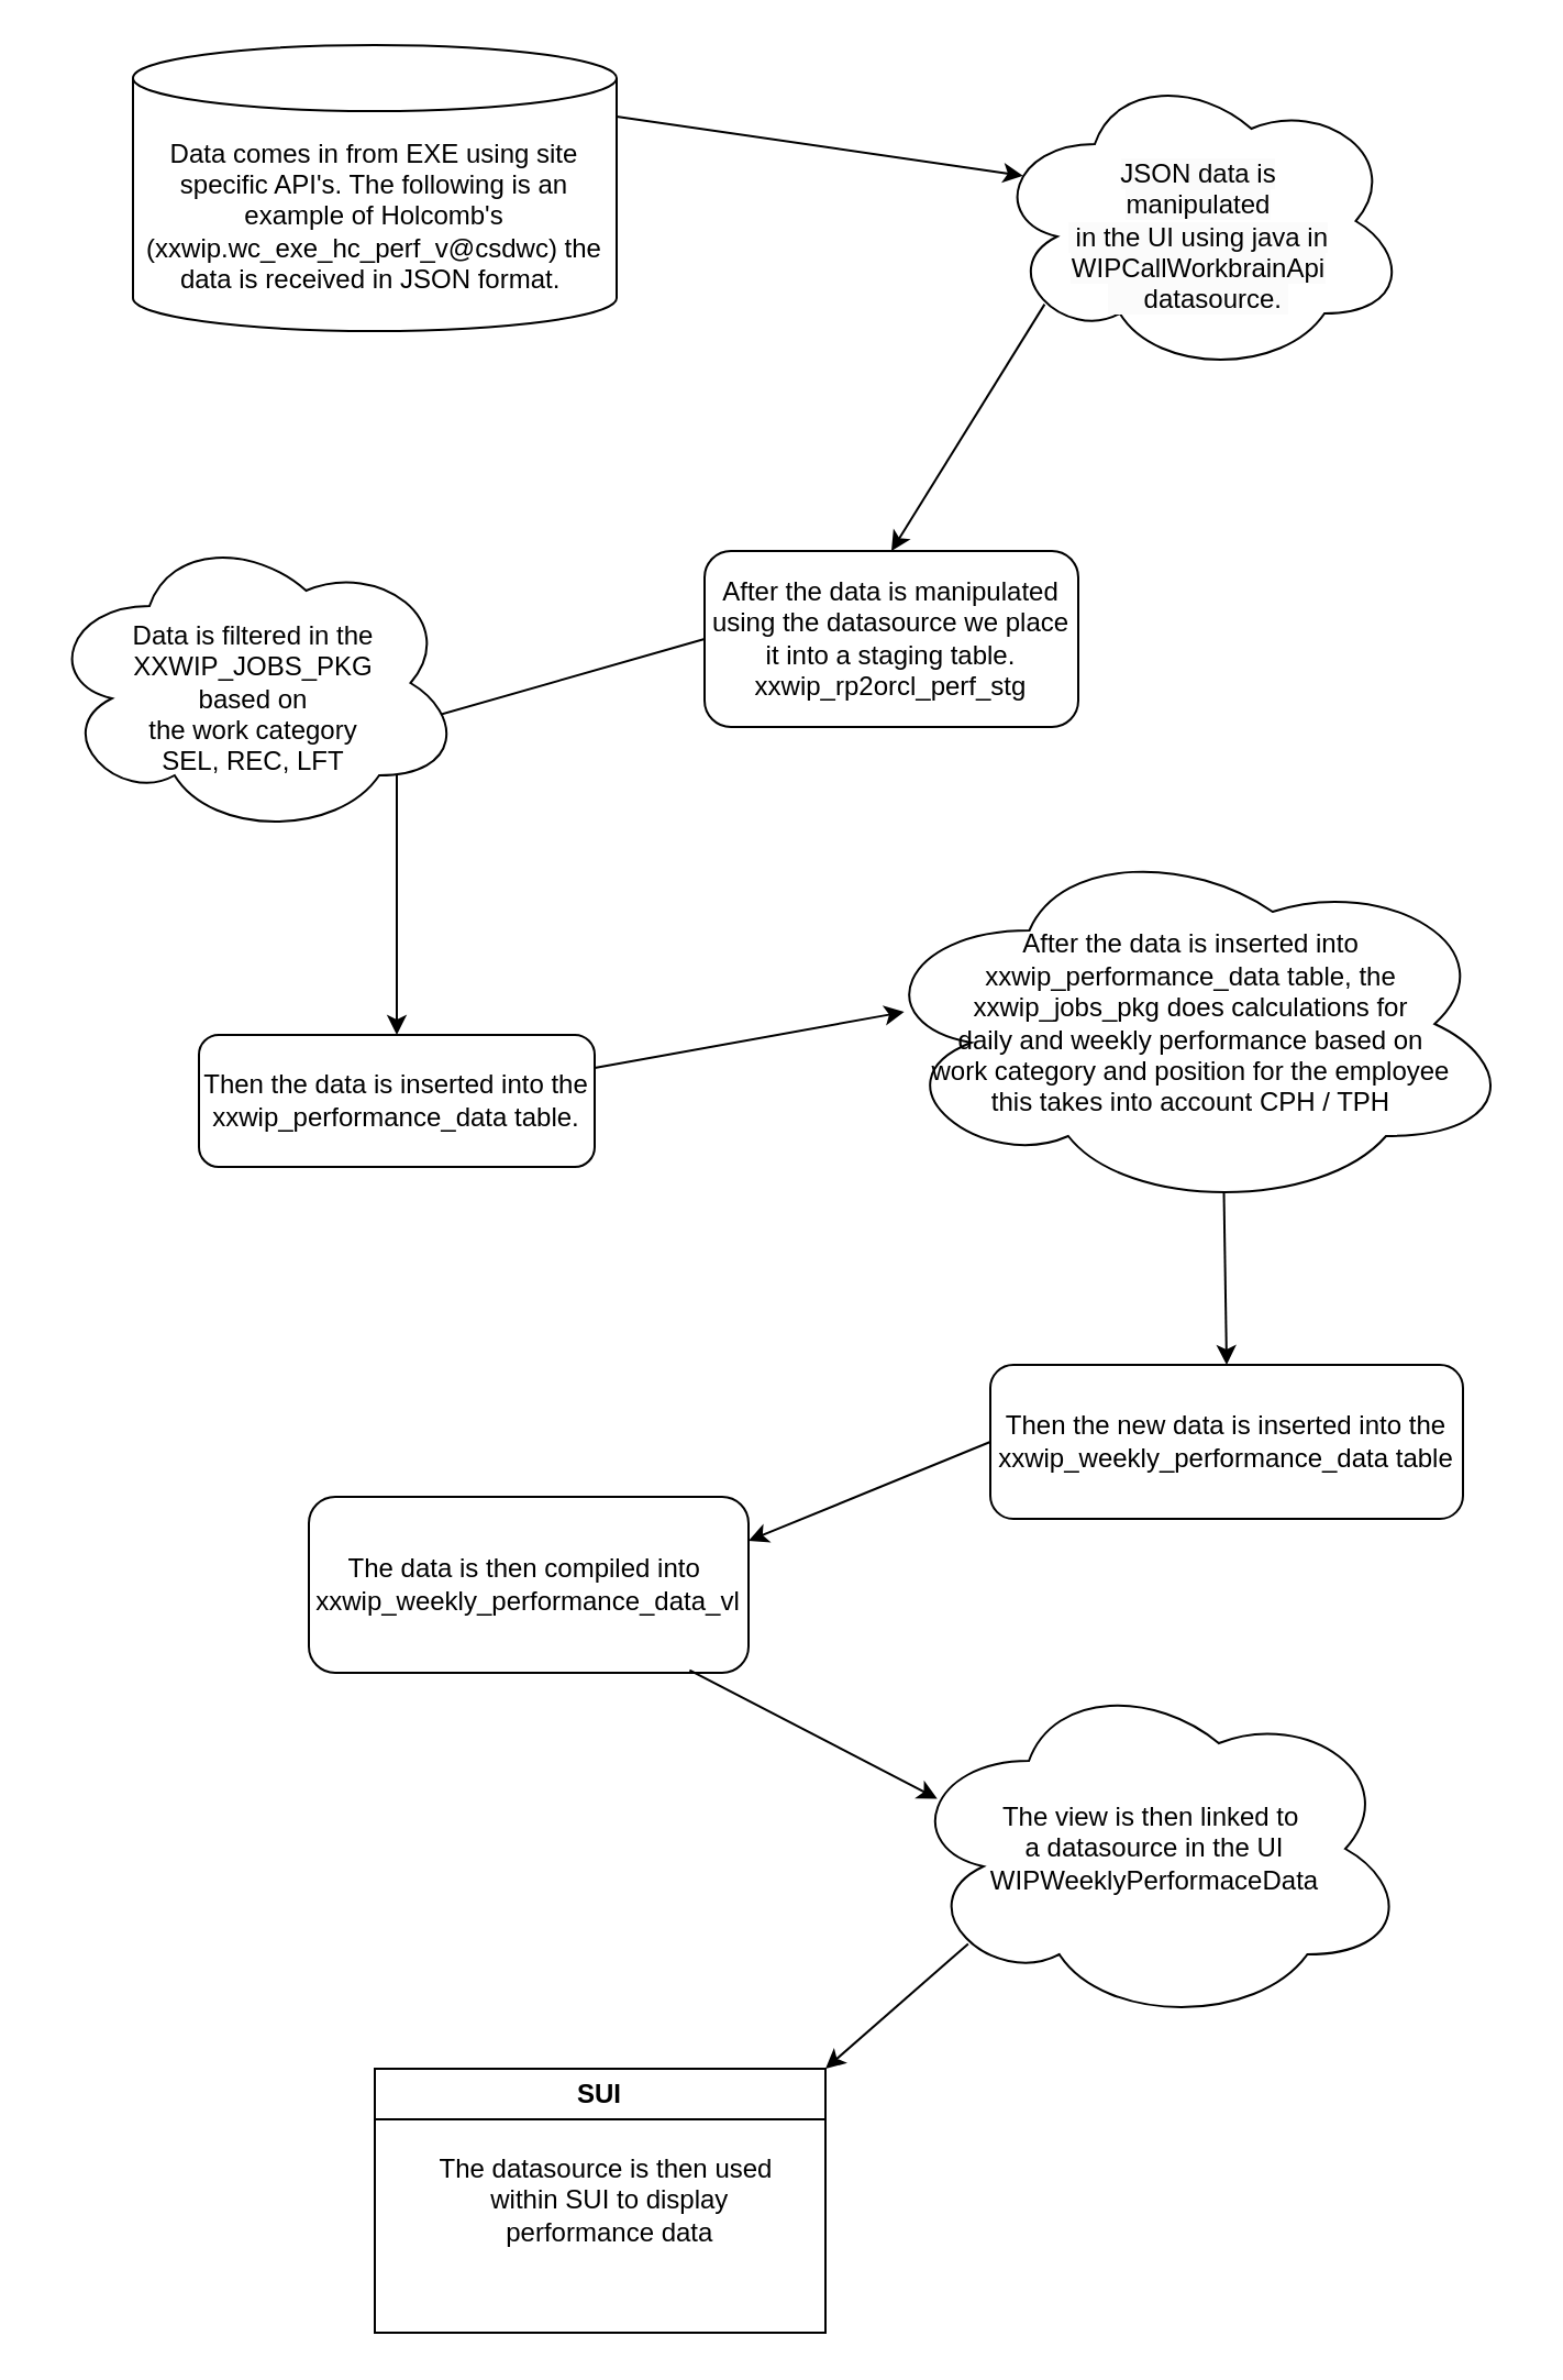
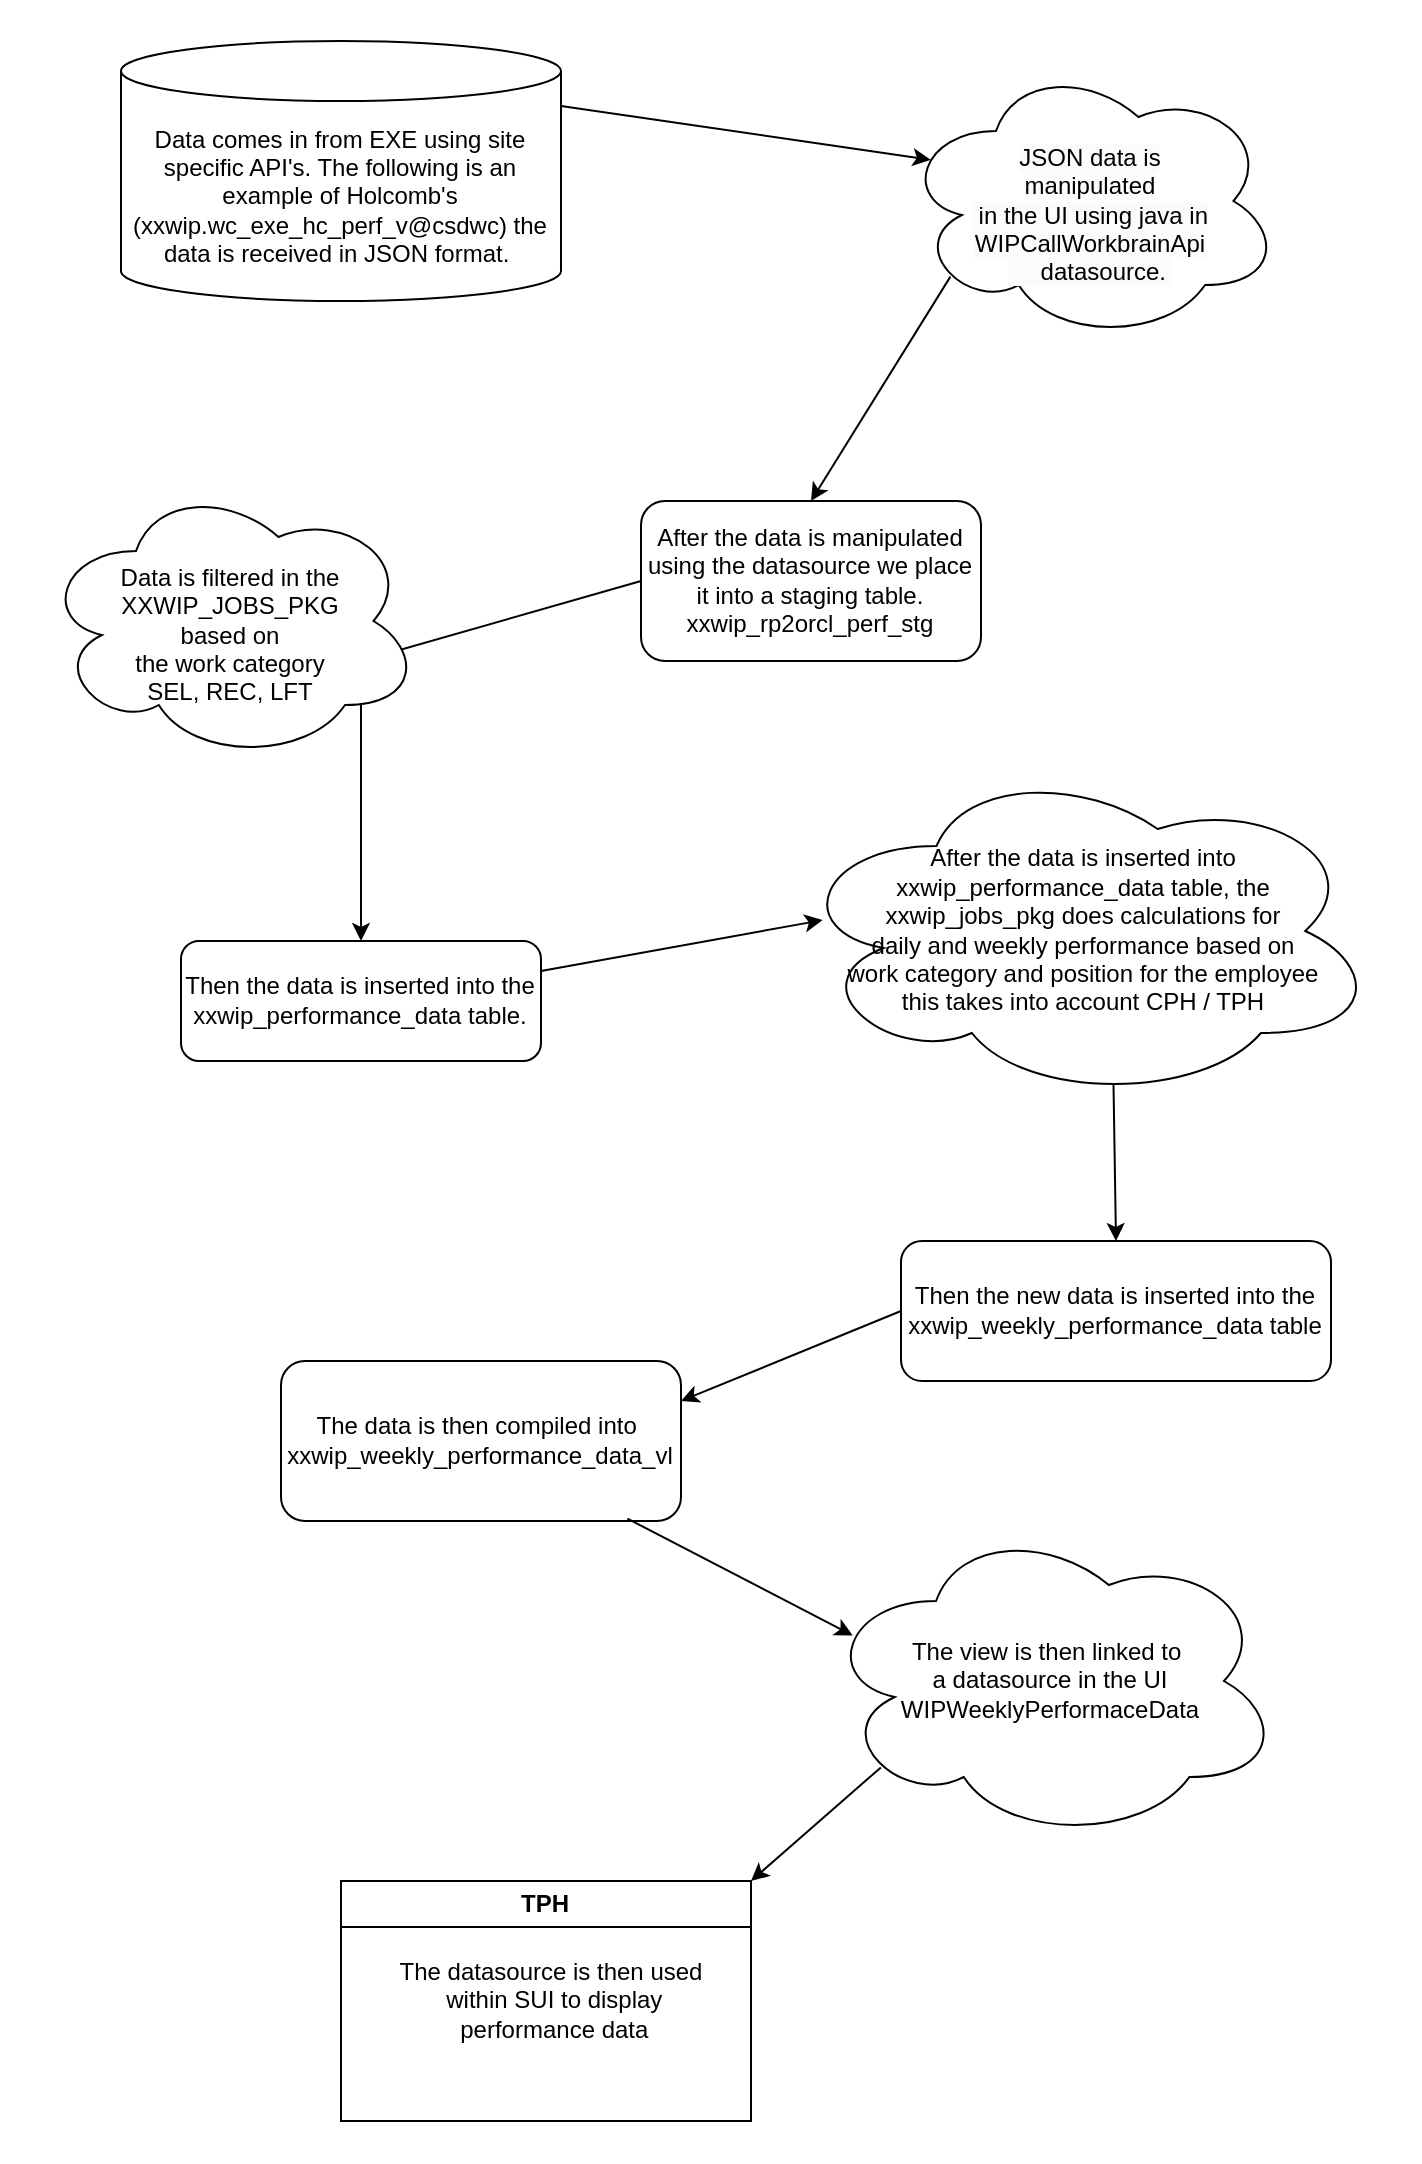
  <mxCell id="0" />
  <mxCell id="1" parent="0" />
  <mxCell id="2" value="After the data is manipulated using the datasource we place it into a staging table.&lt;br&gt;xxwip_rp2orcl_perf_stg" style="rounded=1;whiteSpace=wrap;html=1;" vertex="1" parent="1"><mxGeometry x="320" y="250" width="170" height="80" as="geometry" /></mxCell>
  <mxCell id="3" value="&lt;span style=&quot;color: rgb(0, 0, 0); font-family: Helvetica; font-size: 12px; font-style: normal; font-variant-ligatures: normal; font-variant-caps: normal; font-weight: 400; letter-spacing: normal; orphans: 2; text-align: center; text-indent: 0px; text-transform: none; widows: 2; word-spacing: 0px; -webkit-text-stroke-width: 0px; background-color: rgb(251, 251, 251); text-decoration-thickness: initial; text-decoration-style: initial; text-decoration-color: initial; float: none; display: inline !important;&quot;&gt;&lt;br&gt;JSON data is&lt;br&gt;manipulated&lt;br&gt;&amp;nbsp;in the UI using java in&lt;br&gt;WIPCallWorkbrainApi &lt;br&gt;&amp;nbsp; &amp;nbsp; &amp;nbsp;datasource.&amp;nbsp;&lt;/span&gt;" style="ellipse;shape=cloud;whiteSpace=wrap;html=1;" vertex="1" parent="1"><mxGeometry x="450" y="30" width="190" height="140" as="geometry" /></mxCell>
  <mxCell id="4" value="" style="endArrow=classic;html=1;rounded=0;exitX=0.13;exitY=0.77;exitDx=0;exitDy=0;exitPerimeter=0;entryX=0.5;entryY=0;entryDx=0;entryDy=0;" edge="1" parent="1" source="3" target="2"><mxGeometry width="50" height="50" relative="1" as="geometry"><mxPoint x="370" y="300" as="sourcePoint" /><mxPoint x="150" y="140" as="targetPoint" /></mxGeometry></mxCell>
  <mxCell id="5" value="Then the data is inserted into the xxwip_performance_data table." style="rounded=1;whiteSpace=wrap;html=1;" vertex="1" parent="1"><mxGeometry x="90" y="470" width="180" height="60" as="geometry" /></mxCell>
  <mxCell id="6" value="" style="endArrow=classic;html=1;rounded=0;exitX=0;exitY=0.5;exitDx=0;exitDy=0;entryX=0.5;entryY=0;entryDx=0;entryDy=0;" edge="1" parent="1" source="2" target="5"><mxGeometry width="50" height="50" relative="1" as="geometry"><mxPoint x="370" y="300" as="sourcePoint" /><mxPoint x="420" y="250" as="targetPoint" /><Array as="points"><mxPoint x="180" y="330" /></Array></mxGeometry></mxCell>
  <mxCell id="7" value="&lt;br&gt;Data is filtered in the&lt;br&gt;XXWIP_JOBS_PKG &lt;br&gt;based on &lt;br&gt;the work category&lt;br&gt;SEL, REC, LFT" style="ellipse;shape=cloud;whiteSpace=wrap;html=1;" vertex="1" parent="1"><mxGeometry x="20" y="240" width="190" height="140" as="geometry" /></mxCell>
  <mxCell id="8" value="After the data is inserted into &lt;br&gt;xxwip_performance_data table, the &lt;br&gt;xxwip_jobs_pkg does calculations for&lt;br&gt;daily and weekly performance based on&lt;br&gt;work category and position for the employee&lt;br&gt;this takes into account CPH / TPH&lt;br&gt;" style="ellipse;shape=cloud;whiteSpace=wrap;html=1;" vertex="1" parent="1"><mxGeometry x="394" y="380" width="295" height="170" as="geometry" /></mxCell>
  <mxCell id="9" value="" style="endArrow=classic;html=1;rounded=0;exitX=1;exitY=0.25;exitDx=0;exitDy=0;entryX=0.057;entryY=0.468;entryDx=0;entryDy=0;entryPerimeter=0;" edge="1" parent="1" source="5" target="8"><mxGeometry width="50" height="50" relative="1" as="geometry"><mxPoint x="370" y="660" as="sourcePoint" /><mxPoint x="420" y="610" as="targetPoint" /></mxGeometry></mxCell>
  <mxCell id="10" value="" style="endArrow=classic;html=1;rounded=0;exitX=0.55;exitY=0.95;exitDx=0;exitDy=0;exitPerimeter=0;entryX=0.5;entryY=0;entryDx=0;entryDy=0;" edge="1" parent="1" source="8" target="11"><mxGeometry width="50" height="50" relative="1" as="geometry"><mxPoint x="160.001" y="769.996" as="sourcePoint" /><mxPoint x="208.88" y="828.31" as="targetPoint" /></mxGeometry></mxCell>
  <mxCell id="11" value="Then the new data is inserted into the&lt;br&gt;xxwip_weekly_performance_data table" style="rounded=1;whiteSpace=wrap;html=1;" vertex="1" parent="1"><mxGeometry x="450" y="620" width="215" height="70" as="geometry" /></mxCell>
  <mxCell id="12" value="" style="endArrow=classic;html=1;rounded=0;exitX=1;exitY=0.75;exitDx=0;exitDy=0;entryX=0.078;entryY=0.353;entryDx=0;entryDy=0;entryPerimeter=0;" edge="1" parent="1" target="3"><mxGeometry width="50" height="50" relative="1" as="geometry"><mxPoint x="280" y="52.5" as="sourcePoint" /><mxPoint x="420" y="250" as="targetPoint" /></mxGeometry></mxCell>
  <mxCell id="13" value="" style="endArrow=classic;html=1;rounded=0;exitX=0;exitY=0.5;exitDx=0;exitDy=0;" edge="1" parent="1" source="11"><mxGeometry width="50" height="50" relative="1" as="geometry"><mxPoint x="370" y="840" as="sourcePoint" /><mxPoint x="340" y="700" as="targetPoint" /></mxGeometry></mxCell>
  <mxCell id="14" value="Data comes in from EXE using site specific API's. The following is an example of Holcomb's (xxwip.wc_exe_hc_perf_v@csdwc) the data is received&amp;nbsp;in JSON format.&amp;nbsp;" style="shape=cylinder3;whiteSpace=wrap;html=1;boundedLbl=1;backgroundOutline=1;size=15;" vertex="1" parent="1"><mxGeometry x="60" y="20" width="220" height="130" as="geometry" /></mxCell>
- <mxCell id="15" value="SUI" style="swimlane;whiteSpace=wrap;html=1;fillColor=#FFFFFF;" vertex="1" parent="1"><mxGeometry x="170" y="940" width="205" height="120" as="geometry" /></mxCell>
+ <mxCell id="15" value="TPH" style="swimlane;whiteSpace=wrap;html=1;fillColor=#FFFFFF;" vertex="1" parent="1"><mxGeometry x="170" y="940" width="205" height="120" as="geometry" /></mxCell>
  <mxCell id="16" value="The datasource is then used&lt;br&gt;&amp;nbsp;within&amp;nbsp;SUI to display&lt;br&gt;&amp;nbsp;performance data" style="text;html=1;align=center;verticalAlign=middle;resizable=0;points=[];autosize=1;strokeColor=none;fillColor=#FFFFFF;" vertex="1" parent="15"><mxGeometry x="20" y="30" width="170" height="60" as="geometry" /></mxCell>
  <mxCell id="17" value="The data is then compiled into&amp;nbsp;&lt;br&gt;xxwip_weekly_performance_data_vl" style="rounded=1;whiteSpace=wrap;html=1;" vertex="1" parent="1"><mxGeometry x="140" y="680" width="200" height="80" as="geometry" /></mxCell>
  <mxCell id="18" value="The view is then linked to&amp;nbsp;&lt;br&gt;a datasource in the UI&lt;br&gt;WIPWeeklyPerformaceData" style="ellipse;shape=cloud;whiteSpace=wrap;html=1;" vertex="1" parent="1"><mxGeometry x="410" y="760" width="230.25" height="160" as="geometry" /></mxCell>
  <mxCell id="19" value="" style="endArrow=classic;html=1;rounded=0;exitX=0.866;exitY=0.985;exitDx=0;exitDy=0;exitPerimeter=0;entryX=0.069;entryY=0.358;entryDx=0;entryDy=0;entryPerimeter=0;" edge="1" parent="1" source="17" target="18"><mxGeometry width="50" height="50" relative="1" as="geometry"><mxPoint x="230" y="840" as="sourcePoint" /><mxPoint x="280" y="790" as="targetPoint" /></mxGeometry></mxCell>
  <mxCell id="20" value="" style="endArrow=classic;html=1;rounded=0;exitX=0.13;exitY=0.77;exitDx=0;exitDy=0;exitPerimeter=0;entryX=1;entryY=0;entryDx=0;entryDy=0;" edge="1" parent="1" source="18" target="15"><mxGeometry width="50" height="50" relative="1" as="geometry"><mxPoint x="230" y="840" as="sourcePoint" /><mxPoint x="280" y="790" as="targetPoint" /></mxGeometry></mxCell>
